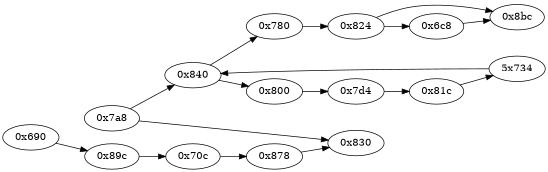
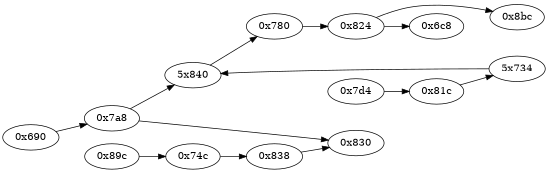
  strict digraph {
    rankdir=LR
    node [opcode="[u'ldr', u'b']"]
    "0x8bc" [opcode="[u'ldr', u'ldr', u'ldr', u'ldr', u'sub', u'mov', u'sub', u'pop']"]
-   "0x838" [label="0x878"]
+   "0x838"
    "0x830"
    "0x7a8" [opcode="[u'mov', u'mov', u'mov', u'mov', u'b']"]
-   "0x840" [opcode="[u'str', u'str', u'str', u'ldr', u'ldr', u'ldr', u'cmp', u'mov', u'b']"]
-   "0x800" [opcode="[u'ldr', u'ldr', u'ldrb', u'mla', u'str', u'ldr', u'b']"]
+   "0x840" [opcode="[u'str', u'str', u'str', u'ldr', u'ldr', u'ldr', u'cmp', u'mov', u'b']" label="5x840"]
    "0x7d4" [opcode="[u'ldr', u'add', u'str', u'ldr', u'b']"]
    "0x81c" [opcode="[u'ldr', u'add', u'str', u'ldr', u'b']"]
    n9 [label="5x734" opcode="[u'ldr', u'ldr', u'ldr', u'mov']"]
    "0x6c8" [opcode="[u'mov', u'bl', u'ldr']"]
    "0x780" [opcode="[u'b']"]
    n12 [label="0x824" opcode="[u'ldr', u'ldr', u'ldr', u'cmp', u'mov', u'b']"]
    "0x89c" [opcode="[u'ldr', u'ldr', u'str', u'ldr', u'b']"]
-   "0x70c" [opcode="[u'ldr', u'bl', u'ldr', u'ldr', u'ldr', u'b']"]
+   "0x70c" [opcode="[u'ldr', u'bl', u'ldr', u'ldr', u'ldr', u'b']" label="0x74c"]
    "0x690" [opcode="[u'push', u'add', u'sub', u'ldr', u'str', u'mov', u'ldr', u'ldr', u'str', u'ldr', u'ldr', u'ldr', u'add', u'b']"]
    "0x838" -> "0x830"
    "0x7a8" -> "0x830"
    "0x7a8" -> "0x840"
-   "0x840" -> "0x800"
    "0x840" -> "0x780"
-   "0x800" -> "0x7d4"
    "0x7d4" -> "0x81c"
    "0x81c" -> n9
    n9 -> "0x840"
-   "0x6c8" -> "0x8bc"
    "0x780" -> n12
    n12 -> "0x8bc"
    n12 -> "0x6c8"
    "0x89c" -> "0x70c"
    "0x70c" -> "0x838"
-   "0x690" -> "0x89c"
+   "0x690" -> "0x7a8"
  }
